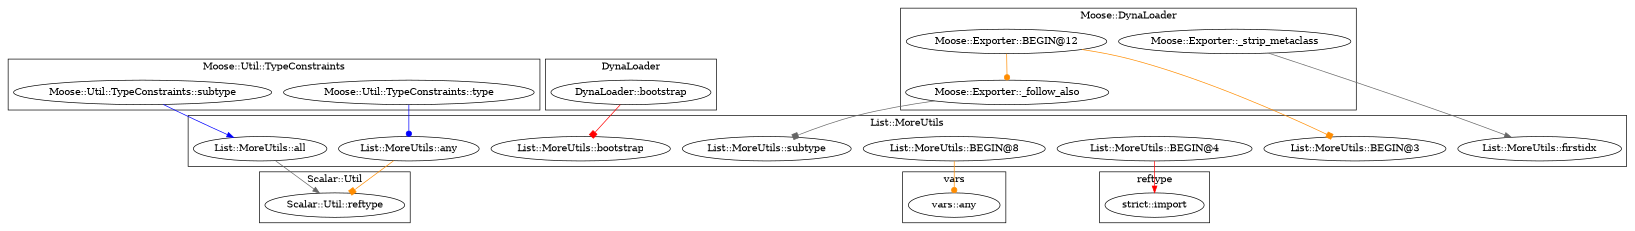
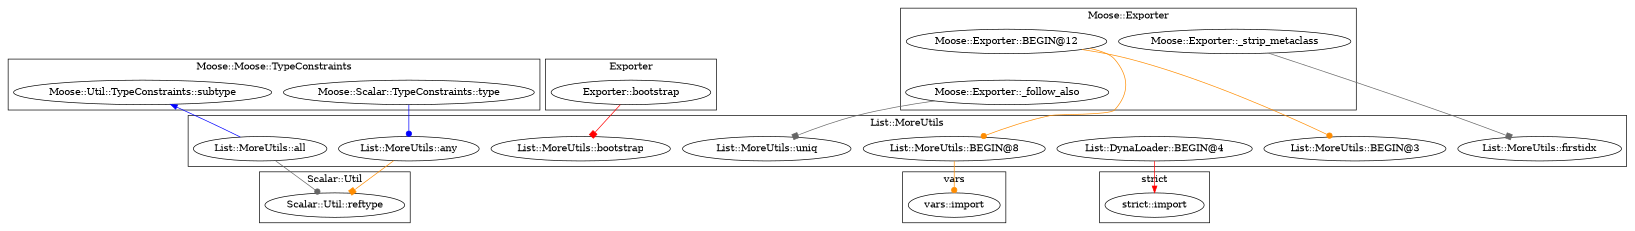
  digraph {
    edge [arrowhead=dot color=darkorange]
    "List::MoreUtils::all"
    "List::MoreUtils::BEGIN@8"
    "List::MoreUtils::bootstrap"
-   "List::MoreUtils::BEGIN@4"
-   "List::MoreUtils::uniq" [label="List::MoreUtils::subtype"]
+   "List::MoreUtils::BEGIN@4" [label="List::DynaLoader::BEGIN@4"]
+   "List::MoreUtils::uniq"
    "List::MoreUtils::BEGIN@3"
    "List::MoreUtils::any"
    "List::MoreUtils::firstidx"
-   "DynaLoader::bootstrap"
-   "vars::import" [label="vars::any"]
+   "DynaLoader::bootstrap" [label="Exporter::bootstrap"]
+   "vars::import"
    "Moose::Exporter::_follow_also"
    "Moose::Exporter::BEGIN@12"
    "Moose::Exporter::_strip_metaclass"
    "Moose::Util::TypeConstraints::subtype"
-   "Moose::Util::TypeConstraints::type"
+   "Moose::Util::TypeConstraints::type" [label="Moose::Scalar::TypeConstraints::type"]
    "Scalar::Util::reftype"
    "strict::import"
    subgraph cluster_1 {
      label="List::MoreUtils"
      "List::MoreUtils::all"
      "List::MoreUtils::BEGIN@8"
      "List::MoreUtils::bootstrap"
      "List::MoreUtils::BEGIN@4"
      "List::MoreUtils::uniq"
      "List::MoreUtils::BEGIN@3"
      "List::MoreUtils::any"
      "List::MoreUtils::firstidx"
    }
    subgraph cluster_2 {
-     label=DynaLoader
+     label=Exporter
      "DynaLoader::bootstrap"
    }
    subgraph cluster_3 {
      label=vars
      "vars::import"
    }
    subgraph cluster_4 {
-     label="Moose::DynaLoader"
+     label="Moose::Exporter"
      "Moose::Exporter::_follow_also"
      "Moose::Exporter::BEGIN@12"
      "Moose::Exporter::_strip_metaclass"
    }
    subgraph cluster_5 {
-     label="Moose::Util::TypeConstraints"
+     label="Moose::Moose::TypeConstraints"
      "Moose::Util::TypeConstraints::subtype"
      "Moose::Util::TypeConstraints::type"
    }
    subgraph cluster_6 {
      label="Scalar::Util"
      "Scalar::Util::reftype"
    }
    subgraph cluster_7 {
-     label=reftype
+     label="strict"
      "strict::import"
    }
-   "List::MoreUtils::all" -> "Scalar::Util::reftype" [arrowhead=normal color=gray40]
+   "List::MoreUtils::all" -> "Scalar::Util::reftype" [color=gray40]
    "List::MoreUtils::BEGIN@8" -> "vars::import"
    "List::MoreUtils::BEGIN@4" -> "strict::import" [arrowhead=normal color=red]
    "List::MoreUtils::any" -> "Scalar::Util::reftype" [arrowhead=box]
    "DynaLoader::bootstrap" -> "List::MoreUtils::bootstrap" [arrowhead=box color=red]
    "Moose::Exporter::_follow_also" -> "List::MoreUtils::uniq" [arrowhead=box color=gray40]
-   "Moose::Exporter::BEGIN@12" -> "Moose::Exporter::_follow_also"
-   "Moose::Exporter::BEGIN@12" -> "List::MoreUtils::BEGIN@3" [arrowhead=box]
-   "Moose::Exporter::_strip_metaclass" -> "List::MoreUtils::firstidx" [arrowhead=normal color=gray40]
-   "Moose::Util::TypeConstraints::subtype" -> "List::MoreUtils::all" [arrowhead=normal color=blue]
+   "Moose::Exporter::BEGIN@12" -> "List::MoreUtils::BEGIN@8"
+   "Moose::Exporter::BEGIN@12" -> "List::MoreUtils::BEGIN@3"
+   "Moose::Exporter::_strip_metaclass" -> "List::MoreUtils::firstidx" [arrowhead=box color=gray40]
+   "List::MoreUtils::all" -> "Moose::Util::TypeConstraints::subtype" [arrowhead=normal color=blue]
    "Moose::Util::TypeConstraints::type" -> "List::MoreUtils::any" [color=blue]
  }
